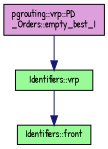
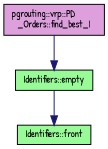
  digraph {
    fontname="Patrick Hand"
    rankdir=TB
    node [color=black fillcolor=palegreen fontname="Patrick Hand" fontsize=10 shape=record style=filled]
    edge [color=midnightblue fontname="Patrick Hand" fontsize=10 labelfontname=Helvetica labelfontsize=10 style=solid]
-   n1 [fillcolor=plum fontcolor=black height=0.2 label="pgrouting::vrp::PD\l_Orders::empty_best_I" width=0.4]
-   n2 [height=0.2 label="Identifiers::vrp" width=0.4]
+   n1 [fillcolor=plum fontcolor=black height=0.2 label="pgrouting::vrp::PD\l_Orders::find_best_I" width=0.4]
+   n2 [height=0.2 label="Identifiers::empty" width=0.4]
    n3 [height=0.2 label="Identifiers::front" width=0.4]
    n1 -> n2
    n2 -> n3
  }
